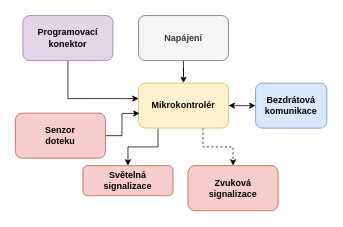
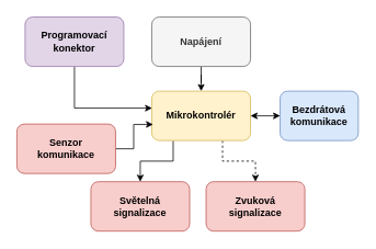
  <mxCell id="0" />
  <mxCell id="1" parent="0" />
  <mxCell id="2" style="edgeStyle=orthogonalEdgeStyle;rounded=0;orthogonalLoop=1;jettySize=auto;html=1;entryX=0.5;entryY=0;entryDx=0;entryDy=0;" parent="1" source="3" target="7" edge="1"><mxGeometry relative="1" as="geometry"><mxPoint x="244" y="30" as="targetPoint" /></mxGeometry></mxCell>
  <mxCell id="3" value="&lt;div&gt;Napájení&lt;/div&gt;" style="rounded=1;whiteSpace=wrap;html=1;fontStyle=1;fillColor=#f5f5f5;fontColor=#333333;strokeColor=#666666;" parent="1" vertex="1"><mxGeometry x="184" y="20" width="120" height="60" as="geometry" /></mxCell>
  <mxCell id="4" style="edgeStyle=orthogonalEdgeStyle;rounded=0;orthogonalLoop=1;jettySize=auto;html=1;entryX=0;entryY=0.5;entryDx=0;entryDy=0;startArrow=classic;startFill=1;" parent="1" source="7" target="8" edge="1"><mxGeometry relative="1" as="geometry"><Array as="points"><mxPoint x="330" y="140" /><mxPoint x="330" y="140" /></Array></mxGeometry></mxCell>
  <mxCell id="5" style="edgeStyle=orthogonalEdgeStyle;rounded=0;orthogonalLoop=1;jettySize=auto;html=1;" edge="1" parent="1" source="7" target="11"><mxGeometry relative="1" as="geometry"><Array as="points"><mxPoint x="210" y="195" /><mxPoint x="170" y="195" /></Array></mxGeometry></mxCell>
  <mxCell id="6" style="edgeStyle=orthogonalEdgeStyle;rounded=0;orthogonalLoop=1;jettySize=auto;html=1;dashed=1;" edge="1" parent="1" source="7" target="12"><mxGeometry relative="1" as="geometry"><Array as="points"><mxPoint x="270" y="195" /><mxPoint x="310" y="195" /></Array></mxGeometry></mxCell>
  <mxCell id="7" value="Mikrokontrolér" style="rounded=1;whiteSpace=wrap;html=1;fontStyle=1;fillColor=#fff2cc;strokeColor=#d6b656;" parent="1" vertex="1"><mxGeometry x="184" y="110" width="120" height="60" as="geometry" /></mxCell>
  <mxCell id="8" value="&lt;div&gt;Bezdrátová&lt;/div&gt;&lt;div&gt;komunikace&lt;br&gt;&lt;/div&gt;" style="rounded=1;whiteSpace=wrap;html=1;fontStyle=1;fillColor=#dae8fc;strokeColor=#6c8ebf;" parent="1" vertex="1"><mxGeometry x="340" y="110" width="95" height="60" as="geometry" /></mxCell>
  <mxCell id="9" style="edgeStyle=orthogonalEdgeStyle;rounded=0;orthogonalLoop=1;jettySize=auto;html=1;entryX=0.013;entryY=0.674;entryDx=0;entryDy=0;entryPerimeter=0;" edge="1" parent="1" source="10" target="7"><mxGeometry relative="1" as="geometry" /></mxCell>
- <mxCell id="10" value="&lt;div&gt;Senzor &lt;br&gt;&lt;/div&gt;&lt;div&gt;doteku&lt;br&gt;&lt;/div&gt;" style="rounded=1;whiteSpace=wrap;html=1;fontStyle=1;fillColor=#f8cecc;strokeColor=#b85450;" parent="1" vertex="1"><mxGeometry x="20" y="150" width="120" height="60" as="geometry" /></mxCell>
- <mxCell id="11" value="&lt;div&gt;Světelná&lt;/div&gt;&lt;div&gt;signalizace&lt;br&gt;&lt;/div&gt;" style="rounded=1;whiteSpace=wrap;html=1;fontStyle=1;fillColor=#f8cecc;strokeColor=#b85450;" parent="1" vertex="1"><mxGeometry x="110" y="220" width="120" height="40" as="geometry" /></mxCell>
+ <mxCell id="10" value="&lt;div&gt;Senzor &lt;br&gt;&lt;/div&gt;&lt;div&gt;komunikace&lt;br&gt;&lt;/div&gt;" style="rounded=1;whiteSpace=wrap;html=1;fontStyle=1;fillColor=#f8cecc;strokeColor=#b85450;" parent="1" vertex="1"><mxGeometry x="20" y="150" width="120" height="60" as="geometry" /></mxCell>
+ <mxCell id="11" value="&lt;div&gt;Světelná&lt;/div&gt;&lt;div&gt;signalizace&lt;br&gt;&lt;/div&gt;" style="rounded=1;whiteSpace=wrap;html=1;fontStyle=1;fillColor=#f8cecc;strokeColor=#b85450;" parent="1" vertex="1"><mxGeometry x="110" y="220" width="120" height="60" as="geometry" /></mxCell>
  <mxCell id="12" value="&lt;div&gt;Zvuková&lt;/div&gt;&lt;div&gt;signalizace&lt;/div&gt;" style="rounded=1;whiteSpace=wrap;html=1;fontStyle=1;fillColor=#f8cecc;strokeColor=#b85450;" parent="1" vertex="1"><mxGeometry x="250" y="220" width="120" height="60" as="geometry" /></mxCell>
  <mxCell id="13" style="edgeStyle=orthogonalEdgeStyle;rounded=0;orthogonalLoop=1;jettySize=auto;html=1;entryX=0.003;entryY=0.344;entryDx=0;entryDy=0;entryPerimeter=0;" edge="1" parent="1" source="14" target="7"><mxGeometry relative="1" as="geometry"><mxPoint x="180" y="130" as="targetPoint" /><Array as="points"><mxPoint x="90" y="131" /></Array></mxGeometry></mxCell>
  <mxCell id="14" value="Programovací konektor" style="rounded=1;whiteSpace=wrap;html=1;fontStyle=1;fillColor=#e1d5e7;strokeColor=#9673a6;" parent="1" vertex="1"><mxGeometry x="30" y="20" width="120" height="60" as="geometry" /></mxCell>
